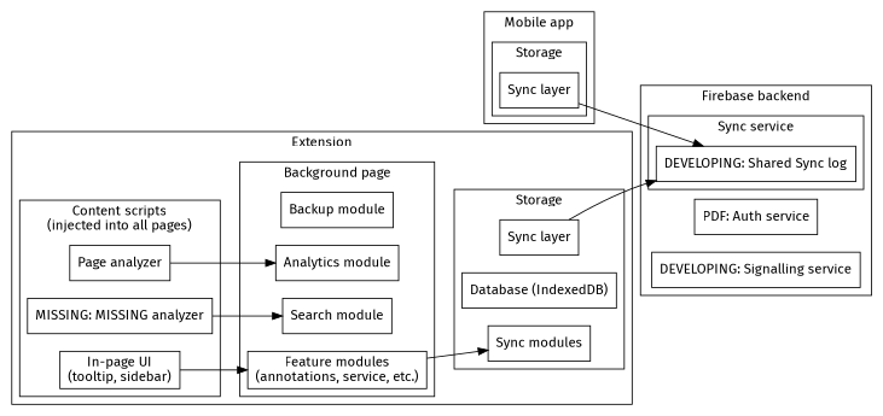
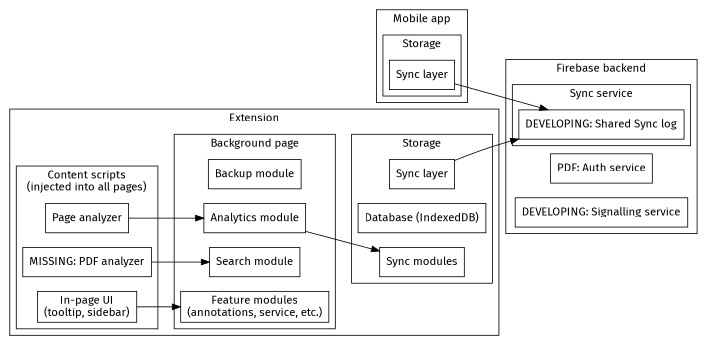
  digraph {
    fontname="Fira Sans"
    rankdir=LR
    node [fontname="Fira Sans" shape=rect]
    edge [fontname="Fira Sans"]
    n1 [label="Sync layer"]
    n2 [label="Database (IndexedDB)"]
    n3 [label="Sync modules"]
    n4 [label="Backup module"]
    n5 [label="Analytics module"]
    n6 [label="Search module"]
    n7 [label="Feature modules\n(annotations, service, etc.)"]
    n8 [label="Page analyzer"]
    n9 [label="In-page UI\n(tooltip, sidebar)"]
-   n10 [label="MISSING: MISSING analyzer"]
+   n10 [label="MISSING: PDF analyzer"]
    n11 [label="Sync layer"]
    n12 [label="DEVELOPING: Shared Sync log"]
    n13 [label="PDF: Auth service"]
    n14 [label="DEVELOPING: Signalling service"]
    subgraph cluster_1 {
      color="#FFF"
      label=Extension
      subgraph cluster_2 {
        color="#FFF"
        label=Storage
        n1
        n2
        n3
      }
      subgraph cluster_3 {
        color="#FFF"
        label="Background page"
        n4
        n5
        n6
        n7
      }
      subgraph cluster_4 {
        color="#FFF"
        label="Content scripts\n(injected into all pages)"
        n8
        n9
        n10
      }
    }
    subgraph cluster_5 {
      label="Mobile app"
      subgraph cluster_6 {
        label=Storage
        n11
      }
    }
    subgraph cluster_7 {
      label="Firebase backend"
      n13
      n14
      subgraph cluster_8 {
        label="Sync service"
        n12
      }
    }
    subgraph cluster_9 {
      subgraph cluster_10 {
      }
      subgraph cluster_11 {
      }
    }
    subgraph cluster_12 {
    }
    n1 -> n12
-   n7 -> n3
+   n5 -> n3
    n8 -> n5
    n9 -> n7
    n10 -> n6
    n11 -> n12
  }
